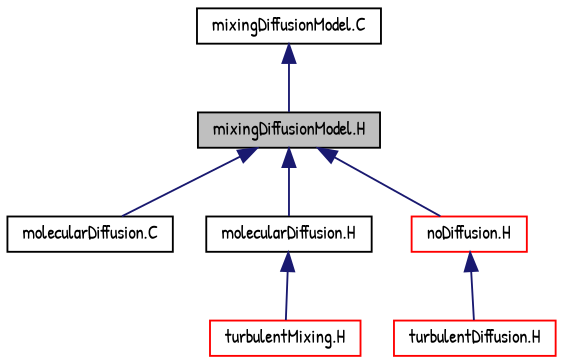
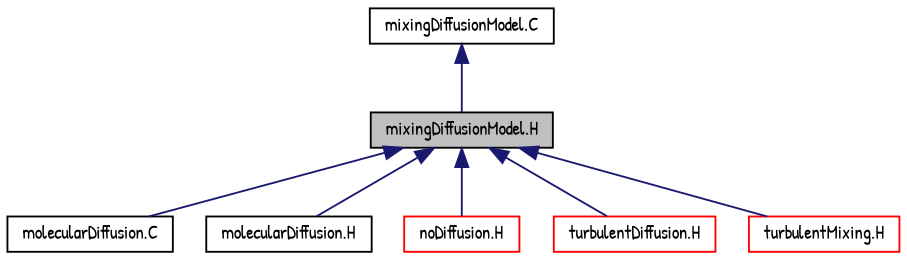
  digraph {
    fontname="Patrick Hand"
    node [color=black fontname="Patrick Hand" fontsize=10 shape=record]
    edge [color=midnightblue dir=back fontname="Patrick Hand" fontsize=10 labelfontname=Helvetica labelfontsize=10 style=solid]
    n1 [fillcolor=grey75 fontcolor=black height=0.2 label="mixingDiffusionModel.H" style=filled width=0.4]
    n2 [height=0.2 label="molecularDiffusion.C" width=0.4]
    n3 [height=0.2 label="molecularDiffusion.H" width=0.4]
    n4 [color=red height=0.2 label="noDiffusion.H" width=0.4]
    n5 [color=red height=0.2 label="turbulentDiffusion.H" width=0.4]
    n6 [color=red height=0.2 label="turbulentMixing.H" width=0.4]
    n7 [height=0.2 label="mixingDiffusionModel.C" width=0.4]
    n1 -> n2
    n1 -> n3
    n1 -> n4
-   n4 -> n5
-   n3 -> n6
+   n1 -> n5
+   n1 -> n6
    n7 -> n1
  }
